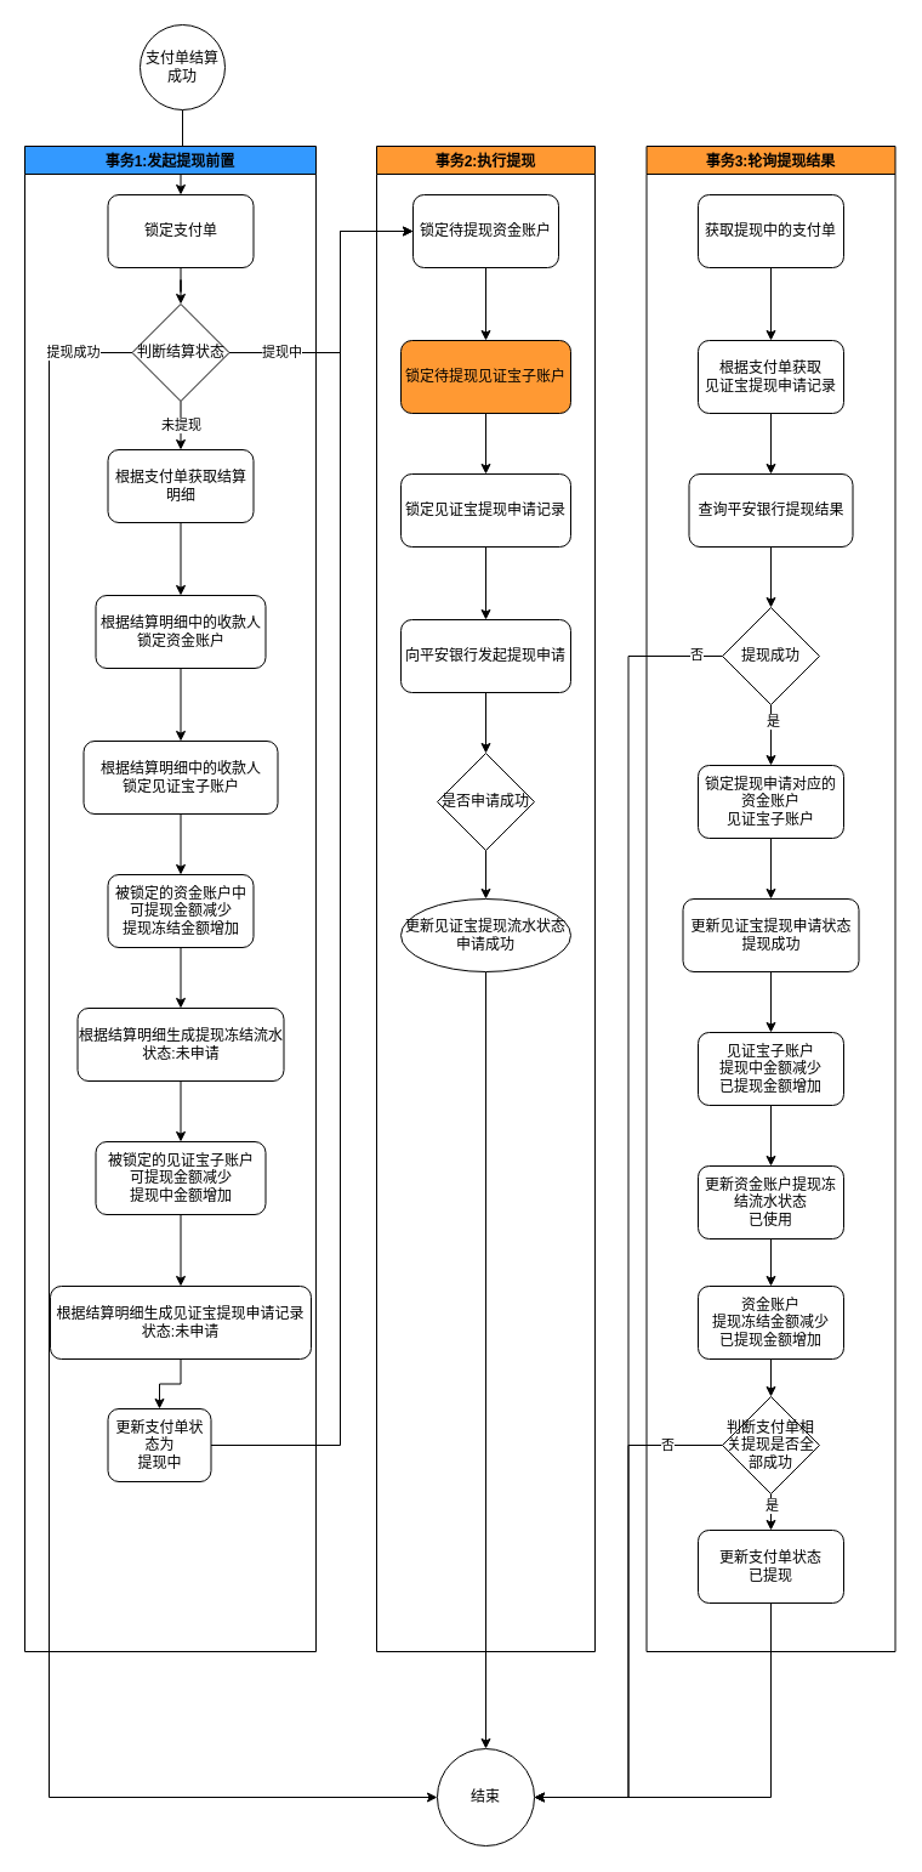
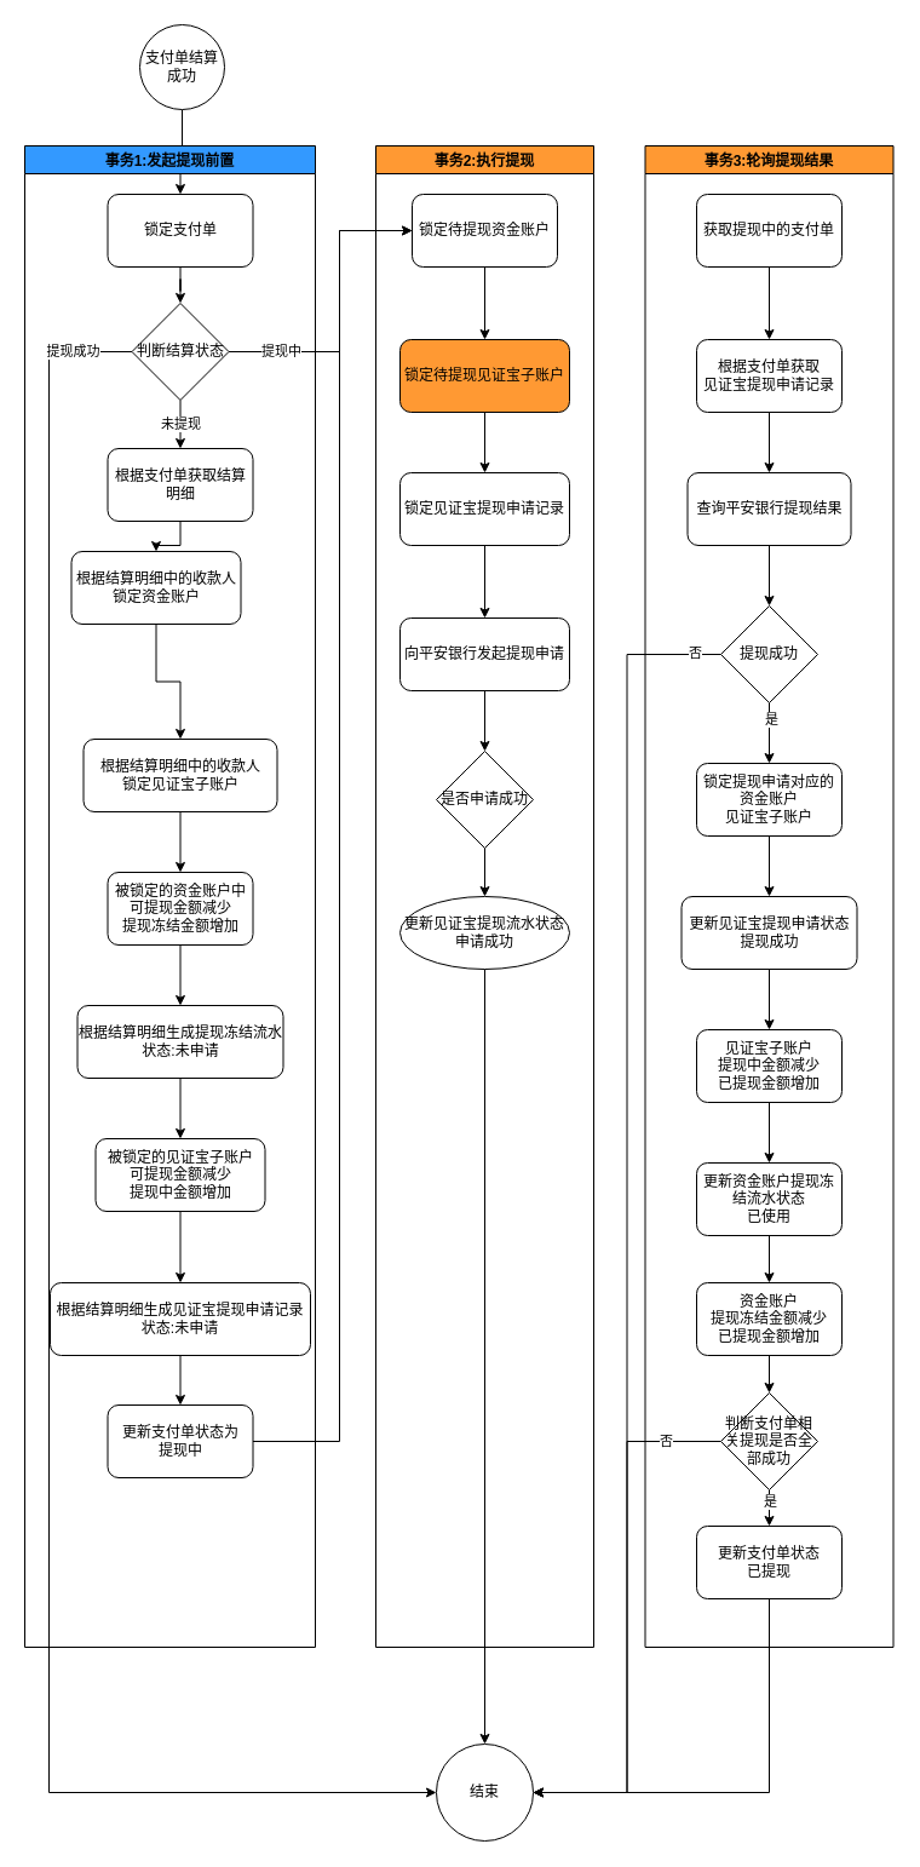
  <mxCell id="0" />
  <mxCell id="1" parent="0" />
  <mxCell id="2" style="edgeStyle=orthogonalEdgeStyle;rounded=0;orthogonalLoop=1;jettySize=auto;html=1;entryX=0.5;entryY=0;entryDx=0;entryDy=0;" edge="1" parent="1" source="3" target="6"><mxGeometry relative="1" as="geometry" /></mxCell>
  <mxCell id="3" value="支付单结算成功" style="ellipse;whiteSpace=wrap;html=1;aspect=fixed;" vertex="1" parent="1"><mxGeometry x="115" y="20" width="70" height="70" as="geometry" /></mxCell>
  <mxCell id="4" value="事务1:发起提现前置" style="swimlane;fillColor=#3399FF;" vertex="1" parent="1"><mxGeometry x="20" y="120" width="240" height="1240" as="geometry" /></mxCell>
  <mxCell id="5" style="edgeStyle=orthogonalEdgeStyle;rounded=0;orthogonalLoop=1;jettySize=auto;html=1;entryX=0.5;entryY=0;entryDx=0;entryDy=0;" edge="1" parent="4" source="6" target="8"><mxGeometry relative="1" as="geometry" /></mxCell>
  <mxCell id="6" value="锁定支付单" style="rounded=1;whiteSpace=wrap;html=1;fillColor=#FFFFFF;" vertex="1" parent="4"><mxGeometry x="68.5" y="40" width="120" height="60" as="geometry" /></mxCell>
  <mxCell id="7" value="未提现" style="edgeStyle=orthogonalEdgeStyle;rounded=0;orthogonalLoop=1;jettySize=auto;html=1;entryX=0.5;entryY=0;entryDx=0;entryDy=0;" edge="1" parent="4" source="8" target="9"><mxGeometry relative="1" as="geometry" /></mxCell>
  <mxCell id="8" value="判断结算状态" style="rhombus;whiteSpace=wrap;html=1;fillColor=#FFFFFF;" vertex="1" parent="4"><mxGeometry x="88.5" y="130" width="80" height="80" as="geometry" /></mxCell>
  <mxCell id="9" value="根据支付单获取结算明细" style="rounded=1;whiteSpace=wrap;html=1;" vertex="1" parent="4"><mxGeometry x="68.5" y="250" width="120" height="60" as="geometry" /></mxCell>
  <mxCell id="10" value="根据结算明细生成见证宝提现申请记录&lt;br&gt;状态:未申请" style="rounded=1;whiteSpace=wrap;html=1;" vertex="1" parent="4"><mxGeometry x="21" y="939" width="215" height="60" as="geometry" /></mxCell>
  <mxCell id="11" value="被锁定的见证宝子账户&lt;br&gt;可提现金额减少&lt;br&gt;提现中金额增加" style="rounded=1;whiteSpace=wrap;html=1;" vertex="1" parent="4"><mxGeometry x="58.5" y="820" width="140" height="60" as="geometry" /></mxCell>
  <mxCell id="12" style="edgeStyle=orthogonalEdgeStyle;rounded=0;orthogonalLoop=1;jettySize=auto;html=1;entryX=0.5;entryY=0;entryDx=0;entryDy=0;" edge="1" parent="4" source="11" target="10"><mxGeometry relative="1" as="geometry"><mxPoint x="128.5" y="850" as="targetPoint" /></mxGeometry></mxCell>
  <mxCell id="13" value="根据结算明细生成提现冻结流水&lt;br&gt;状态:未申请" style="rounded=1;whiteSpace=wrap;html=1;" vertex="1" parent="4"><mxGeometry x="43.5" y="710" width="170" height="60" as="geometry" /></mxCell>
  <mxCell id="14" style="edgeStyle=orthogonalEdgeStyle;rounded=0;orthogonalLoop=1;jettySize=auto;html=1;" edge="1" parent="4" source="13" target="11"><mxGeometry relative="1" as="geometry" /></mxCell>
  <mxCell id="15" value="被锁定的资金账户中&lt;br&gt;可提现金额减少&lt;br&gt;提现冻结金额增加" style="rounded=1;whiteSpace=wrap;html=1;" vertex="1" parent="4"><mxGeometry x="68.5" y="600" width="120" height="60" as="geometry" /></mxCell>
  <mxCell id="16" style="edgeStyle=orthogonalEdgeStyle;rounded=0;orthogonalLoop=1;jettySize=auto;html=1;entryX=0.5;entryY=0;entryDx=0;entryDy=0;" edge="1" parent="4" source="15" target="13"><mxGeometry relative="1" as="geometry" /></mxCell>
  <mxCell id="17" value="根据结算明细中的收款人&lt;br&gt;锁定见证宝子账户" style="rounded=1;whiteSpace=wrap;html=1;" vertex="1" parent="4"><mxGeometry x="48.5" y="490" width="160" height="60" as="geometry" /></mxCell>
  <mxCell id="18" style="edgeStyle=orthogonalEdgeStyle;rounded=0;orthogonalLoop=1;jettySize=auto;html=1;entryX=0.5;entryY=0;entryDx=0;entryDy=0;" edge="1" parent="4" source="17" target="15"><mxGeometry relative="1" as="geometry" /></mxCell>
- <mxCell id="19" value="根据结算明细中的收款人&lt;br&gt;锁定资金账户" style="rounded=1;whiteSpace=wrap;html=1;" vertex="1" parent="4"><mxGeometry x="58.5" y="370" width="140" height="60" as="geometry" /></mxCell>
+ <mxCell id="19" value="根据结算明细中的收款人&lt;br&gt;锁定资金账户" style="rounded=1;whiteSpace=wrap;html=1;" vertex="1" parent="4"><mxGeometry x="38.5" y="335" width="140" height="60" as="geometry" /></mxCell>
  <mxCell id="20" style="edgeStyle=orthogonalEdgeStyle;rounded=0;orthogonalLoop=1;jettySize=auto;html=1;entryX=0.5;entryY=0;entryDx=0;entryDy=0;" edge="1" parent="4" source="9" target="19"><mxGeometry relative="1" as="geometry" /></mxCell>
  <mxCell id="21" style="edgeStyle=orthogonalEdgeStyle;rounded=0;orthogonalLoop=1;jettySize=auto;html=1;entryX=0.5;entryY=0;entryDx=0;entryDy=0;" edge="1" parent="4" source="19" target="17"><mxGeometry relative="1" as="geometry" /></mxCell>
- <mxCell id="22" value="更新支付单状态为&lt;br&gt;提现中" style="whiteSpace=wrap;html=1;rounded=1;" vertex="1" parent="4"><mxGeometry x="68.5" y="1040" width="85" height="60" as="geometry" /></mxCell>
+ <mxCell id="22" value="更新支付单状态为&lt;br&gt;提现中" style="whiteSpace=wrap;html=1;rounded=1;" vertex="1" parent="4"><mxGeometry x="68.5" y="1040" width="120" height="60" as="geometry" /></mxCell>
  <mxCell id="23" value="" style="edgeStyle=orthogonalEdgeStyle;rounded=0;orthogonalLoop=1;jettySize=auto;html=1;exitX=0.5;exitY=1;exitDx=0;exitDy=0;" edge="1" parent="4" source="10" target="22"><mxGeometry relative="1" as="geometry"><mxPoint x="103.5" y="910" as="sourcePoint" /></mxGeometry></mxCell>
  <mxCell id="24" style="edgeStyle=orthogonalEdgeStyle;rounded=0;orthogonalLoop=1;jettySize=auto;html=1;entryX=0.5;entryY=0;entryDx=0;entryDy=0;" edge="1" parent="1" source="35" target="37"><mxGeometry relative="1" as="geometry" /></mxCell>
  <mxCell id="25" value="事务2:执行提现" style="swimlane;fillColor=#FF9933;" vertex="1" parent="1"><mxGeometry x="310" y="120" width="180" height="1240" as="geometry" /></mxCell>
  <mxCell id="26" value="锁定待提现资金账户" style="rounded=1;whiteSpace=wrap;html=1;" vertex="1" parent="25"><mxGeometry x="30" y="40" width="120" height="60" as="geometry" /></mxCell>
  <mxCell id="27" value="锁定待提现见证宝子账户" style="rounded=1;whiteSpace=wrap;html=1;fillColor=#ff9933;" vertex="1" parent="25"><mxGeometry x="20" y="160" width="140" height="60" as="geometry" /></mxCell>
  <mxCell id="28" style="edgeStyle=orthogonalEdgeStyle;rounded=0;orthogonalLoop=1;jettySize=auto;html=1;entryX=0.5;entryY=0;entryDx=0;entryDy=0;" edge="1" parent="25" source="26" target="27"><mxGeometry relative="1" as="geometry" /></mxCell>
  <mxCell id="29" value="锁定见证宝提现申请记录" style="rounded=1;whiteSpace=wrap;html=1;" vertex="1" parent="25"><mxGeometry x="20" y="270" width="140" height="60" as="geometry" /></mxCell>
  <mxCell id="30" style="edgeStyle=orthogonalEdgeStyle;rounded=0;orthogonalLoop=1;jettySize=auto;html=1;entryX=0.5;entryY=0;entryDx=0;entryDy=0;" edge="1" parent="25" source="27" target="29"><mxGeometry relative="1" as="geometry" /></mxCell>
  <mxCell id="31" value="向平安银行发起提现申请" style="rounded=1;whiteSpace=wrap;html=1;" vertex="1" parent="25"><mxGeometry x="20" y="390" width="140" height="60" as="geometry" /></mxCell>
  <mxCell id="32" style="edgeStyle=orthogonalEdgeStyle;rounded=0;orthogonalLoop=1;jettySize=auto;html=1;entryX=0.5;entryY=0;entryDx=0;entryDy=0;" edge="1" parent="25" source="29" target="31"><mxGeometry relative="1" as="geometry" /></mxCell>
  <mxCell id="33" value="是否申请成功" style="rhombus;whiteSpace=wrap;html=1;" vertex="1" parent="25"><mxGeometry x="50" y="500" width="80" height="80" as="geometry" /></mxCell>
  <mxCell id="34" style="edgeStyle=orthogonalEdgeStyle;rounded=0;orthogonalLoop=1;jettySize=auto;html=1;entryX=0.5;entryY=0;entryDx=0;entryDy=0;" edge="1" parent="25" source="31" target="33"><mxGeometry relative="1" as="geometry" /></mxCell>
  <mxCell id="35" value="更新见证宝提现流水状态&lt;br&gt;申请成功" style="ellipse;whiteSpace=wrap;html=1;" vertex="1" parent="25"><mxGeometry x="20" y="620" width="140" height="60" as="geometry" /></mxCell>
  <mxCell id="36" style="edgeStyle=orthogonalEdgeStyle;rounded=0;orthogonalLoop=1;jettySize=auto;html=1;entryX=0.5;entryY=0;entryDx=0;entryDy=0;" edge="1" parent="25" source="33" target="35"><mxGeometry relative="1" as="geometry" /></mxCell>
  <mxCell id="37" value="结束" style="ellipse;whiteSpace=wrap;html=1;aspect=fixed;" vertex="1" parent="1"><mxGeometry x="360" y="1440" width="80" height="80" as="geometry" /></mxCell>
  <mxCell id="38" style="edgeStyle=orthogonalEdgeStyle;rounded=0;orthogonalLoop=1;jettySize=auto;html=1;entryX=0;entryY=0.5;entryDx=0;entryDy=0;" edge="1" parent="1" source="22" target="26"><mxGeometry relative="1" as="geometry"><Array as="points"><mxPoint x="280" y="1190" /><mxPoint x="280" y="190" /></Array></mxGeometry></mxCell>
  <mxCell id="39" style="edgeStyle=orthogonalEdgeStyle;rounded=0;orthogonalLoop=1;jettySize=auto;html=1;entryX=0;entryY=0.5;entryDx=0;entryDy=0;" edge="1" parent="1" source="8" target="26"><mxGeometry relative="1" as="geometry"><Array as="points"><mxPoint x="280" y="290" /><mxPoint x="280" y="190" /></Array></mxGeometry></mxCell>
  <mxCell id="40" value="提现中" style="edgeLabel;html=1;align=center;verticalAlign=middle;resizable=0;points=[];" vertex="1" connectable="0" parent="39"><mxGeometry x="-0.658" y="1" relative="1" as="geometry"><mxPoint as="offset" /></mxGeometry></mxCell>
  <mxCell id="41" style="edgeStyle=orthogonalEdgeStyle;rounded=0;orthogonalLoop=1;jettySize=auto;html=1;entryX=0;entryY=0.5;entryDx=0;entryDy=0;" edge="1" parent="1" source="8" target="37"><mxGeometry relative="1" as="geometry"><Array as="points"><mxPoint x="40" y="290" /><mxPoint x="40" y="1480" /></Array></mxGeometry></mxCell>
  <mxCell id="42" value="提现成功" style="edgeLabel;html=1;align=center;verticalAlign=middle;resizable=0;points=[];" vertex="1" connectable="0" parent="41"><mxGeometry x="-0.938" y="-1" relative="1" as="geometry"><mxPoint as="offset" /></mxGeometry></mxCell>
  <mxCell id="43" style="edgeStyle=orthogonalEdgeStyle;rounded=0;orthogonalLoop=1;jettySize=auto;html=1;entryX=0.5;entryY=0;entryDx=0;entryDy=0;" edge="1" parent="1" source="44" target="46"><mxGeometry relative="1" as="geometry" /></mxCell>
  <mxCell id="44" value="获取提现中的支付单" style="rounded=1;whiteSpace=wrap;html=1;fillColor=#FFFFFF;" vertex="1" parent="1"><mxGeometry x="575" y="160" width="120" height="60" as="geometry" /></mxCell>
  <mxCell id="45" style="edgeStyle=orthogonalEdgeStyle;rounded=0;orthogonalLoop=1;jettySize=auto;html=1;entryX=0.5;entryY=0;entryDx=0;entryDy=0;" edge="1" parent="1" source="46" target="48"><mxGeometry relative="1" as="geometry" /></mxCell>
  <mxCell id="46" value="根据支付单获取&lt;br&gt;见证宝提现申请记录" style="rounded=1;whiteSpace=wrap;html=1;fillColor=#FFFFFF;" vertex="1" parent="1"><mxGeometry x="575" y="280" width="120" height="60" as="geometry" /></mxCell>
  <mxCell id="47" style="edgeStyle=orthogonalEdgeStyle;rounded=0;orthogonalLoop=1;jettySize=auto;html=1;entryX=0.5;entryY=0;entryDx=0;entryDy=0;" edge="1" parent="1" source="48" target="66"><mxGeometry relative="1" as="geometry" /></mxCell>
  <mxCell id="48" value="查询平安银行提现结果" style="rounded=1;whiteSpace=wrap;html=1;fillColor=#FFFFFF;" vertex="1" parent="1"><mxGeometry x="567.5" y="390" width="135" height="60" as="geometry" /></mxCell>
  <mxCell id="49" style="edgeStyle=orthogonalEdgeStyle;rounded=0;orthogonalLoop=1;jettySize=auto;html=1;entryX=0.5;entryY=0;entryDx=0;entryDy=0;" edge="1" parent="1" source="50" target="54"><mxGeometry relative="1" as="geometry" /></mxCell>
  <mxCell id="50" value="更新见证宝提现申请状态&lt;br&gt;提现成功" style="rounded=1;whiteSpace=wrap;html=1;fillColor=#FFFFFF;" vertex="1" parent="1"><mxGeometry x="562.5" y="740" width="145" height="60" as="geometry" /></mxCell>
  <mxCell id="51" style="edgeStyle=orthogonalEdgeStyle;rounded=0;orthogonalLoop=1;jettySize=auto;html=1;entryX=0.5;entryY=0;entryDx=0;entryDy=0;" edge="1" parent="1" source="52" target="50"><mxGeometry relative="1" as="geometry" /></mxCell>
  <mxCell id="52" value="锁定提现申请对应的&lt;br&gt;资金账户&lt;br&gt;见证宝子账户" style="rounded=1;whiteSpace=wrap;html=1;fillColor=#FFFFFF;" vertex="1" parent="1"><mxGeometry x="575" y="630" width="120" height="60" as="geometry" /></mxCell>
  <mxCell id="53" style="edgeStyle=orthogonalEdgeStyle;rounded=0;orthogonalLoop=1;jettySize=auto;html=1;entryX=0.5;entryY=0;entryDx=0;entryDy=0;" edge="1" parent="1" source="54" target="56"><mxGeometry relative="1" as="geometry" /></mxCell>
  <mxCell id="54" value="见证宝子账户&lt;br&gt;提现中金额减少&lt;br&gt;已提现金额增加" style="rounded=1;whiteSpace=wrap;html=1;fillColor=#FFFFFF;" vertex="1" parent="1"><mxGeometry x="575" y="850" width="120" height="60" as="geometry" /></mxCell>
  <mxCell id="55" style="edgeStyle=orthogonalEdgeStyle;rounded=0;orthogonalLoop=1;jettySize=auto;html=1;entryX=0.5;entryY=0;entryDx=0;entryDy=0;" edge="1" parent="1" source="56" target="58"><mxGeometry relative="1" as="geometry" /></mxCell>
  <mxCell id="56" value="更新资金账户提现冻结流水状态&lt;br&gt;已使用" style="rounded=1;whiteSpace=wrap;html=1;fillColor=#FFFFFF;" vertex="1" parent="1"><mxGeometry x="575" y="960" width="120" height="60" as="geometry" /></mxCell>
  <mxCell id="57" style="edgeStyle=orthogonalEdgeStyle;rounded=0;orthogonalLoop=1;jettySize=auto;html=1;entryX=0.5;entryY=0;entryDx=0;entryDy=0;" edge="1" parent="1" source="58" target="62"><mxGeometry relative="1" as="geometry" /></mxCell>
  <mxCell id="58" value="资金账户&lt;br&gt;提现冻结金额减少&lt;br&gt;已提现金额增加" style="rounded=1;whiteSpace=wrap;html=1;fillColor=#FFFFFF;" vertex="1" parent="1"><mxGeometry x="575" y="1059" width="120" height="60" as="geometry" /></mxCell>
  <mxCell id="59" style="edgeStyle=orthogonalEdgeStyle;rounded=0;orthogonalLoop=1;jettySize=auto;html=1;entryX=0.5;entryY=0;entryDx=0;entryDy=0;" edge="1" parent="1" source="62" target="64"><mxGeometry relative="1" as="geometry" /></mxCell>
  <mxCell id="60" value="是" style="edgeLabel;html=1;align=center;verticalAlign=middle;resizable=0;points=[];" vertex="1" connectable="0" parent="59"><mxGeometry x="-0.64" relative="1" as="geometry"><mxPoint as="offset" /></mxGeometry></mxCell>
  <mxCell id="61" value="否" style="edgeStyle=orthogonalEdgeStyle;rounded=0;orthogonalLoop=1;jettySize=auto;html=1;entryX=1;entryY=0.5;entryDx=0;entryDy=0;" edge="1" parent="1" source="62" target="37"><mxGeometry x="-0.798" relative="1" as="geometry"><mxPoint x="510" y="1250" as="targetPoint" /><mxPoint as="offset" /></mxGeometry></mxCell>
  <mxCell id="62" value="判断支付单相关提现是否全部成功" style="rhombus;whiteSpace=wrap;html=1;fillColor=#FFFFFF;" vertex="1" parent="1"><mxGeometry x="595" y="1150" width="80" height="80" as="geometry" /></mxCell>
  <mxCell id="63" style="edgeStyle=orthogonalEdgeStyle;rounded=0;orthogonalLoop=1;jettySize=auto;html=1;entryX=1;entryY=0.5;entryDx=0;entryDy=0;" edge="1" parent="1" source="64" target="37"><mxGeometry relative="1" as="geometry"><Array as="points"><mxPoint x="635" y="1480" /></Array></mxGeometry></mxCell>
  <mxCell id="64" value="更新支付单状态&lt;br&gt;已提现" style="rounded=1;whiteSpace=wrap;html=1;fillColor=#FFFFFF;" vertex="1" parent="1"><mxGeometry x="575" y="1260" width="120" height="60" as="geometry" /></mxCell>
  <mxCell id="65" value="事务3:轮询提现结果" style="swimlane;fillColor=#FF9933;" vertex="1" parent="1"><mxGeometry x="532.5" y="120" width="205" height="1240" as="geometry" /></mxCell>
  <mxCell id="66" value="提现成功" style="rhombus;whiteSpace=wrap;html=1;fillColor=#FFFFFF;" vertex="1" parent="65"><mxGeometry x="62.5" y="380" width="80" height="80" as="geometry" /></mxCell>
  <mxCell id="67" style="edgeStyle=orthogonalEdgeStyle;rounded=0;orthogonalLoop=1;jettySize=auto;html=1;entryX=0.5;entryY=0;entryDx=0;entryDy=0;" edge="1" parent="1" source="66" target="52"><mxGeometry relative="1" as="geometry" /></mxCell>
  <mxCell id="68" value="是" style="edgeLabel;html=1;align=center;verticalAlign=middle;resizable=0;points=[];" vertex="1" connectable="0" parent="67"><mxGeometry x="-0.49" y="1" relative="1" as="geometry"><mxPoint as="offset" /></mxGeometry></mxCell>
  <mxCell id="69" style="edgeStyle=orthogonalEdgeStyle;rounded=0;orthogonalLoop=1;jettySize=auto;html=1;entryX=1;entryY=0.5;entryDx=0;entryDy=0;" edge="1" parent="1" source="66" target="37"><mxGeometry relative="1" as="geometry" /></mxCell>
  <mxCell id="70" value="否" style="edgeLabel;html=1;align=center;verticalAlign=middle;resizable=0;points=[];" vertex="1" connectable="0" parent="69"><mxGeometry x="-0.959" y="-2" relative="1" as="geometry"><mxPoint as="offset" /></mxGeometry></mxCell>
